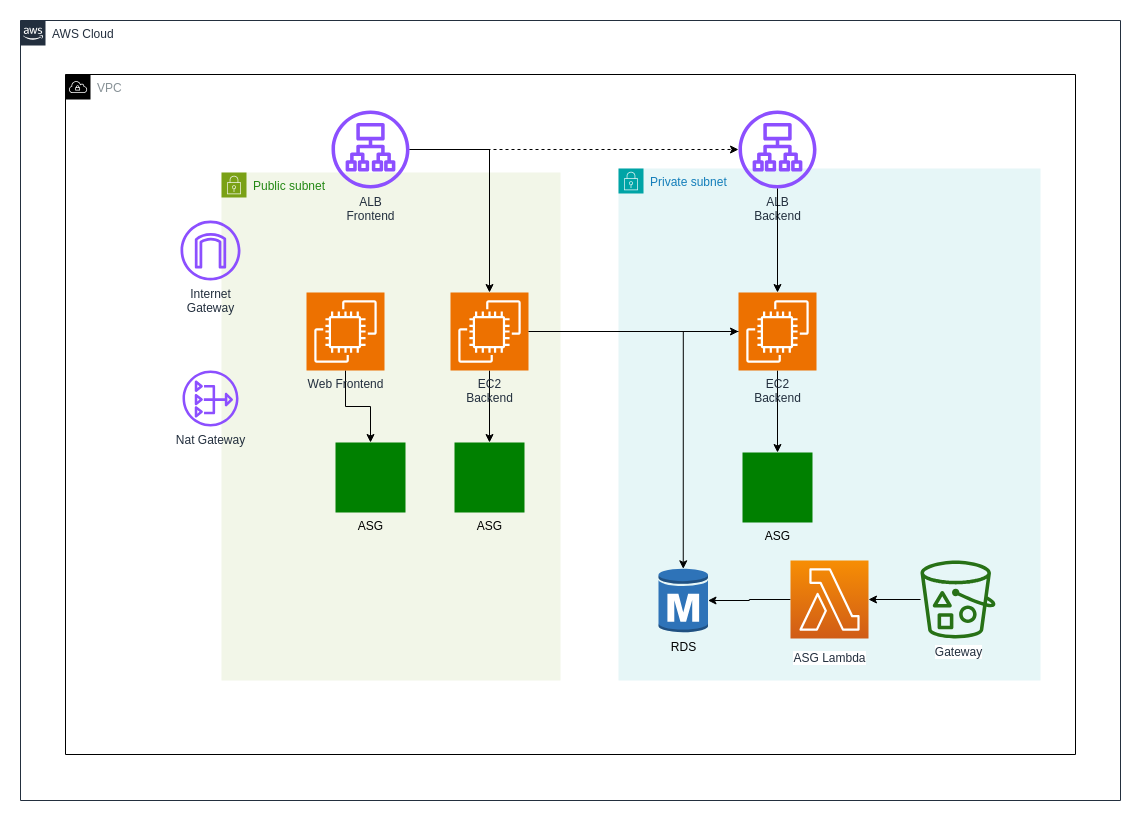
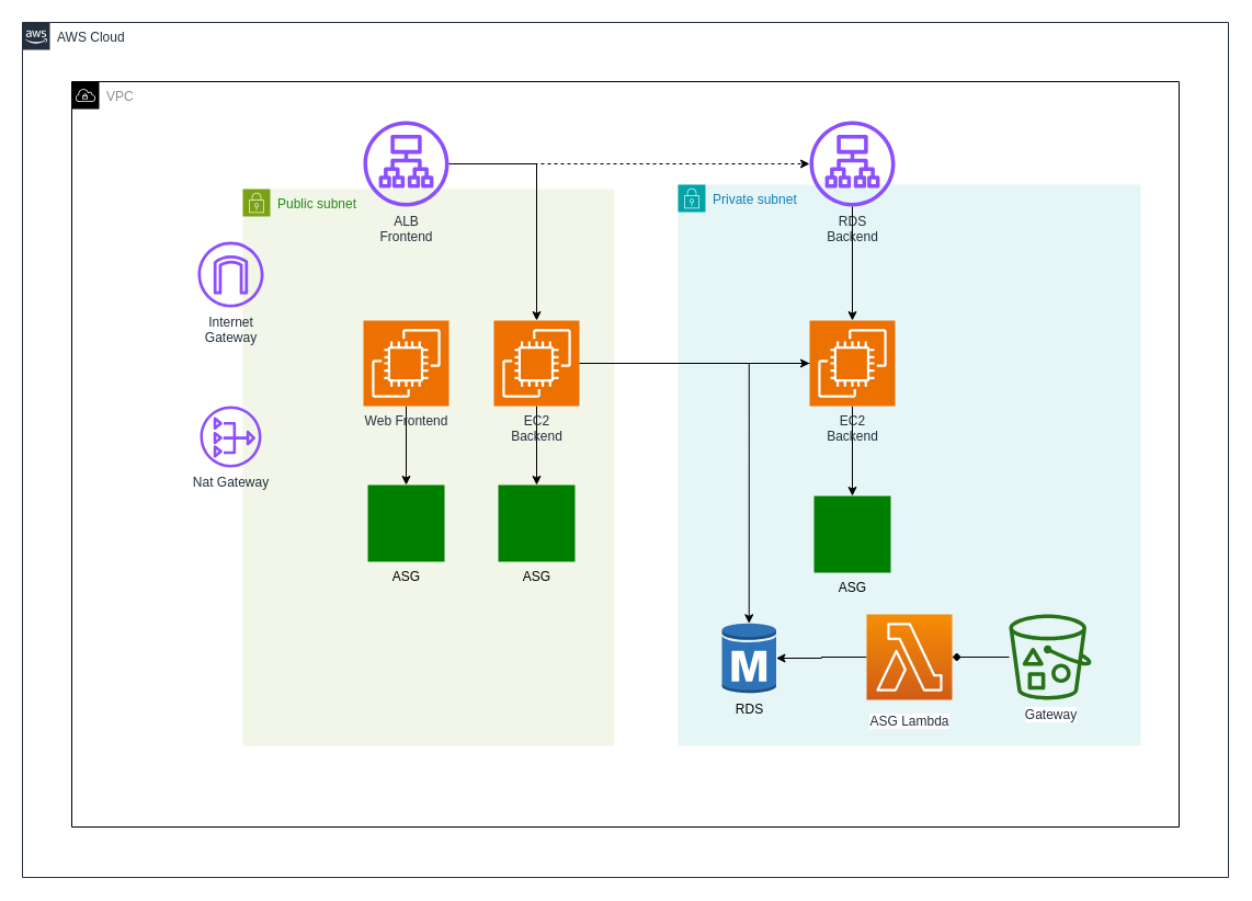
  <mxCell id="0" />
  <mxCell id="1" parent="0" />
  <mxCell id="2" value="AWS Cloud" style="points=[[0,0],[0.25,0],[0.5,0],[0.75,0],[1,0],[1,0.25],[1,0.5],[1,0.75],[1,1],[0.75,1],[0.5,1],[0.25,1],[0,1],[0,0.75],[0,0.5],[0,0.25]];outlineConnect=0;gradientColor=none;html=1;whiteSpace=wrap;fontSize=12;fontStyle=0;shape=mxgraph.aws4.group;grIcon=mxgraph.aws4.group_aws_cloud_alt;strokeColor=#232F3E;fillColor=none;verticalAlign=top;align=left;spacingLeft=30;fontColor=#232F3E;dashed=0;labelBackgroundColor=#ffffff;container=1;pointerEvents=0;collapsible=0;recursiveResize=0;" parent="1" vertex="1"><mxGeometry x="20" y="20" width="1100" height="780" as="geometry" /></mxCell>
  <mxCell id="3" value="Private subnet" style="points=[[0,0],[0.25,0],[0.5,0],[0.75,0],[1,0],[1,0.25],[1,0.5],[1,0.75],[1,1],[0.75,1],[0.5,1],[0.25,1],[0,1],[0,0.75],[0,0.5],[0,0.25]];outlineConnect=0;gradientColor=none;html=1;whiteSpace=wrap;fontSize=12;fontStyle=0;container=1;pointerEvents=0;collapsible=0;recursiveResize=0;shape=mxgraph.aws4.group;grIcon=mxgraph.aws4.group_security_group;grStroke=0;strokeColor=#00A4A6;fillColor=#E6F6F7;verticalAlign=top;align=left;spacingLeft=30;fontColor=#147EBA;dashed=0;" vertex="1" parent="2"><mxGeometry x="598" y="148" width="422" height="512" as="geometry" /></mxCell>
  <mxCell id="4" style="edgeStyle=orthogonalEdgeStyle;rounded=0;orthogonalLoop=1;jettySize=auto;html=1;" edge="1" parent="3" source="5" target="6"><mxGeometry relative="1" as="geometry" /></mxCell>
  <mxCell id="5" value="EC2&lt;div&gt;Backend&lt;/div&gt;" style="sketch=0;points=[[0,0,0],[0.25,0,0],[0.5,0,0],[0.75,0,0],[1,0,0],[0,1,0],[0.25,1,0],[0.5,1,0],[0.75,1,0],[1,1,0],[0,0.25,0],[0,0.5,0],[0,0.75,0],[1,0.25,0],[1,0.5,0],[1,0.75,0]];outlineConnect=0;fontColor=#232F3E;fillColor=#ED7100;strokeColor=#ffffff;dashed=0;verticalLabelPosition=bottom;verticalAlign=top;align=center;html=1;fontSize=12;fontStyle=0;aspect=fixed;shape=mxgraph.aws4.resourceIcon;resIcon=mxgraph.aws4.ec2;" vertex="1" parent="3"><mxGeometry x="120" y="124" width="78" height="78" as="geometry" /></mxCell>
  <mxCell id="6" value="ASG" style="fillColor=#008000;aspect=fixed;sketch=0;pointerEvents=1;shadow=0;dashed=0;html=1;strokeColor=none;labelPosition=center;verticalLabelPosition=bottom;outlineConnect=0;verticalAlign=top;align=center;shape=mxgraph.openstack.heat_autoscalinggroup;" vertex="1" parent="3"><mxGeometry x="124" y="284" width="70" height="70" as="geometry" /></mxCell>
  <mxCell id="7" value="RDS" style="outlineConnect=0;dashed=0;verticalLabelPosition=bottom;verticalAlign=top;align=center;html=1;shape=mxgraph.aws3.rds_db_instance;fillColor=#2E73B8;gradientColor=none;" vertex="1" parent="3"><mxGeometry x="40" y="399" width="49.5" height="66" as="geometry" /></mxCell>
  <mxCell id="8" style="edgeStyle=orthogonalEdgeStyle;rounded=0;orthogonalLoop=1;jettySize=auto;html=1;entryX=0.5;entryY=0.02;entryDx=0;entryDy=0;entryPerimeter=0;" edge="1" parent="3" source="5" target="7"><mxGeometry relative="1" as="geometry" /></mxCell>
- <mxCell id="9" style="edgeStyle=orthogonalEdgeStyle;rounded=0;orthogonalLoop=1;jettySize=auto;html=1;" edge="1" parent="3" source="10" target="12"><mxGeometry relative="1" as="geometry" /></mxCell>
+ <mxCell id="9" style="edgeStyle=orthogonalEdgeStyle;rounded=0;orthogonalLoop=1;jettySize=auto;html=1;endArrow=diamond;" edge="1" parent="3" source="10" target="12"><mxGeometry relative="1" as="geometry" /></mxCell>
  <mxCell id="10" value="Gateway" style="outlineConnect=0;fontColor=#232F3E;gradientColor=none;fillColor=#277116;strokeColor=none;dashed=0;verticalLabelPosition=bottom;verticalAlign=top;align=center;html=1;fontSize=12;fontStyle=0;aspect=fixed;pointerEvents=1;shape=mxgraph.aws4.bucket_with_objects;labelBackgroundColor=#ffffff;" parent="3" vertex="1"><mxGeometry x="302" y="392" width="75" height="78" as="geometry" /></mxCell>
  <mxCell id="11" style="edgeStyle=orthogonalEdgeStyle;rounded=0;orthogonalLoop=1;jettySize=auto;html=1;" edge="1" parent="3" source="12" target="7"><mxGeometry relative="1" as="geometry" /></mxCell>
  <mxCell id="12" value="ASG Lambda" style="outlineConnect=0;fontColor=#232F3E;gradientColor=#F78E04;gradientDirection=north;fillColor=#D05C17;strokeColor=#ffffff;dashed=0;verticalLabelPosition=bottom;verticalAlign=top;align=center;html=1;fontSize=12;fontStyle=0;aspect=fixed;shape=mxgraph.aws4.resourceIcon;resIcon=mxgraph.aws4.lambda;labelBackgroundColor=#ffffff;spacingTop=6;" parent="3" vertex="1"><mxGeometry x="172" y="392" width="78" height="78" as="geometry" /></mxCell>
  <mxCell id="13" value="Public subnet" style="points=[[0,0],[0.25,0],[0.5,0],[0.75,0],[1,0],[1,0.25],[1,0.5],[1,0.75],[1,1],[0.75,1],[0.5,1],[0.25,1],[0,1],[0,0.75],[0,0.5],[0,0.25]];outlineConnect=0;gradientColor=none;html=1;whiteSpace=wrap;fontSize=12;fontStyle=0;container=1;pointerEvents=0;collapsible=0;recursiveResize=0;shape=mxgraph.aws4.group;grIcon=mxgraph.aws4.group_security_group;grStroke=0;strokeColor=#7AA116;fillColor=#F2F6E8;verticalAlign=top;align=left;spacingLeft=30;fontColor=#248814;dashed=0;" vertex="1" parent="2"><mxGeometry x="201" y="152" width="339" height="508" as="geometry" /></mxCell>
  <mxCell id="14" value="ASG" style="fillColor=#008000;aspect=fixed;sketch=0;pointerEvents=1;shadow=0;dashed=0;html=1;strokeColor=none;labelPosition=center;verticalLabelPosition=bottom;outlineConnect=0;verticalAlign=top;align=center;shape=mxgraph.openstack.heat_autoscalinggroup;" vertex="1" parent="13"><mxGeometry x="114" y="270" width="70" height="70" as="geometry" /></mxCell>
  <mxCell id="15" style="edgeStyle=orthogonalEdgeStyle;rounded=0;orthogonalLoop=1;jettySize=auto;html=1;" edge="1" parent="13" source="16" target="14"><mxGeometry relative="1" as="geometry" /></mxCell>
- <mxCell id="16" value="Web Frontend" style="sketch=0;points=[[0,0,0],[0.25,0,0],[0.5,0,0],[0.75,0,0],[1,0,0],[0,1,0],[0.25,1,0],[0.5,1,0],[0.75,1,0],[1,1,0],[0,0.25,0],[0,0.5,0],[0,0.75,0],[1,0.25,0],[1,0.5,0],[1,0.75,0]];outlineConnect=0;fontColor=#232F3E;fillColor=#ED7100;strokeColor=#ffffff;dashed=0;verticalLabelPosition=bottom;verticalAlign=top;align=center;html=1;fontSize=12;fontStyle=0;aspect=fixed;shape=mxgraph.aws4.resourceIcon;resIcon=mxgraph.aws4.ec2;" vertex="1" parent="13"><mxGeometry x="85" y="120" width="78" height="78" as="geometry" /></mxCell>
+ <mxCell id="16" value="Web Frontend" style="sketch=0;points=[[0,0,0],[0.25,0,0],[0.5,0,0],[0.75,0,0],[1,0,0],[0,1,0],[0.25,1,0],[0.5,1,0],[0.75,1,0],[1,1,0],[0,0.25,0],[0,0.5,0],[0,0.75,0],[1,0.25,0],[1,0.5,0],[1,0.75,0]];outlineConnect=0;fontColor=#232F3E;fillColor=#ED7100;strokeColor=#ffffff;dashed=0;verticalLabelPosition=bottom;verticalAlign=top;align=center;html=1;fontSize=12;fontStyle=0;aspect=fixed;shape=mxgraph.aws4.resourceIcon;resIcon=mxgraph.aws4.ec2;" vertex="1" parent="13"><mxGeometry x="110" y="120" width="78" height="78" as="geometry" /></mxCell>
  <mxCell id="17" value="Nat Gateway" style="sketch=0;outlineConnect=0;fontColor=#232F3E;gradientColor=none;fillColor=#8C4FFF;strokeColor=none;dashed=0;verticalLabelPosition=bottom;verticalAlign=top;align=center;html=1;fontSize=12;fontStyle=0;aspect=fixed;pointerEvents=1;shape=mxgraph.aws4.nat_gateway;" vertex="1" parent="13"><mxGeometry x="-39" y="198" width="56" height="56" as="geometry" /></mxCell>
  <mxCell id="18" style="edgeStyle=orthogonalEdgeStyle;rounded=0;orthogonalLoop=1;jettySize=auto;html=1;" edge="1" parent="13" source="19" target="20"><mxGeometry relative="1" as="geometry" /></mxCell>
  <mxCell id="19" value="EC2&lt;div&gt;Backend&lt;/div&gt;" style="sketch=0;points=[[0,0,0],[0.25,0,0],[0.5,0,0],[0.75,0,0],[1,0,0],[0,1,0],[0.25,1,0],[0.5,1,0],[0.75,1,0],[1,1,0],[0,0.25,0],[0,0.5,0],[0,0.75,0],[1,0.25,0],[1,0.5,0],[1,0.75,0]];outlineConnect=0;fontColor=#232F3E;fillColor=#ED7100;strokeColor=#ffffff;dashed=0;verticalLabelPosition=bottom;verticalAlign=top;align=center;html=1;fontSize=12;fontStyle=0;aspect=fixed;shape=mxgraph.aws4.resourceIcon;resIcon=mxgraph.aws4.ec2;" vertex="1" parent="13"><mxGeometry x="229" y="120" width="78" height="78" as="geometry" /></mxCell>
  <mxCell id="20" value="ASG" style="fillColor=#008000;aspect=fixed;sketch=0;pointerEvents=1;shadow=0;dashed=0;html=1;strokeColor=none;labelPosition=center;verticalLabelPosition=bottom;outlineConnect=0;verticalAlign=top;align=center;shape=mxgraph.openstack.heat_autoscalinggroup;" vertex="1" parent="13"><mxGeometry x="233" y="270" width="70" height="70" as="geometry" /></mxCell>
  <mxCell id="21" value="Internet&lt;div&gt;Gateway&lt;/div&gt;" style="sketch=0;outlineConnect=0;fontColor=#232F3E;gradientColor=none;fillColor=#8C4FFF;strokeColor=none;dashed=0;verticalLabelPosition=bottom;verticalAlign=top;align=center;html=1;fontSize=12;fontStyle=0;aspect=fixed;pointerEvents=1;shape=mxgraph.aws4.internet_gateway;" vertex="1" parent="2"><mxGeometry x="160" y="200" width="60" height="60" as="geometry" /></mxCell>
  <mxCell id="22" style="edgeStyle=orthogonalEdgeStyle;rounded=0;orthogonalLoop=1;jettySize=auto;html=1;dashed=1;" edge="1" parent="2" source="24" target="25"><mxGeometry relative="1" as="geometry" /></mxCell>
  <mxCell id="23" style="edgeStyle=orthogonalEdgeStyle;rounded=0;orthogonalLoop=1;jettySize=auto;html=1;" edge="1" parent="2" source="24" target="19"><mxGeometry relative="1" as="geometry" /></mxCell>
  <mxCell id="24" value="ALB&lt;div&gt;Frontend&lt;/div&gt;" style="sketch=0;outlineConnect=0;fontColor=#232F3E;gradientColor=none;fillColor=#8C4FFF;strokeColor=none;dashed=0;verticalLabelPosition=bottom;verticalAlign=top;align=center;html=1;fontSize=12;fontStyle=0;aspect=fixed;pointerEvents=1;shape=mxgraph.aws4.application_load_balancer;" vertex="1" parent="2"><mxGeometry x="311" y="90" width="78" height="78" as="geometry" /></mxCell>
- <mxCell id="25" value="ALB&lt;div&gt;Backend&lt;/div&gt;" style="sketch=0;outlineConnect=0;fontColor=#232F3E;gradientColor=none;fillColor=#8C4FFF;strokeColor=none;dashed=0;verticalLabelPosition=bottom;verticalAlign=top;align=center;html=1;fontSize=12;fontStyle=0;aspect=fixed;pointerEvents=1;shape=mxgraph.aws4.application_load_balancer;" vertex="1" parent="2"><mxGeometry x="718" y="90" width="78" height="78" as="geometry" /></mxCell>
+ <mxCell id="25" value="RDS&lt;div&gt;Backend&lt;/div&gt;" style="sketch=0;outlineConnect=0;fontColor=#232F3E;gradientColor=none;fillColor=#8C4FFF;strokeColor=none;dashed=0;verticalLabelPosition=bottom;verticalAlign=top;align=center;html=1;fontSize=12;fontStyle=0;aspect=fixed;pointerEvents=1;shape=mxgraph.aws4.application_load_balancer;" vertex="1" parent="2"><mxGeometry x="718" y="90" width="78" height="78" as="geometry" /></mxCell>
  <mxCell id="26" style="edgeStyle=orthogonalEdgeStyle;rounded=0;orthogonalLoop=1;jettySize=auto;html=1;" edge="1" parent="2" source="25" target="5"><mxGeometry relative="1" as="geometry" /></mxCell>
  <mxCell id="27" style="edgeStyle=orthogonalEdgeStyle;rounded=0;orthogonalLoop=1;jettySize=auto;html=1;entryX=0;entryY=0.5;entryDx=0;entryDy=0;entryPerimeter=0;" edge="1" parent="2" source="19" target="5"><mxGeometry relative="1" as="geometry"><mxPoint x="694.6" y="311" as="targetPoint" /></mxGeometry></mxCell>
  <mxCell id="28" value="VPC" style="sketch=0;outlineConnect=0;gradientColor=none;html=1;whiteSpace=wrap;fontSize=12;fontStyle=0;shape=mxgraph.aws4.group;grIcon=mxgraph.aws4.group_vpc;strokeColor=default;fillColor=none;verticalAlign=top;align=left;spacingLeft=30;fontColor=#879196;dashed=0;" vertex="1" parent="2"><mxGeometry x="45" y="54" width="1010" height="680" as="geometry" /></mxCell>
